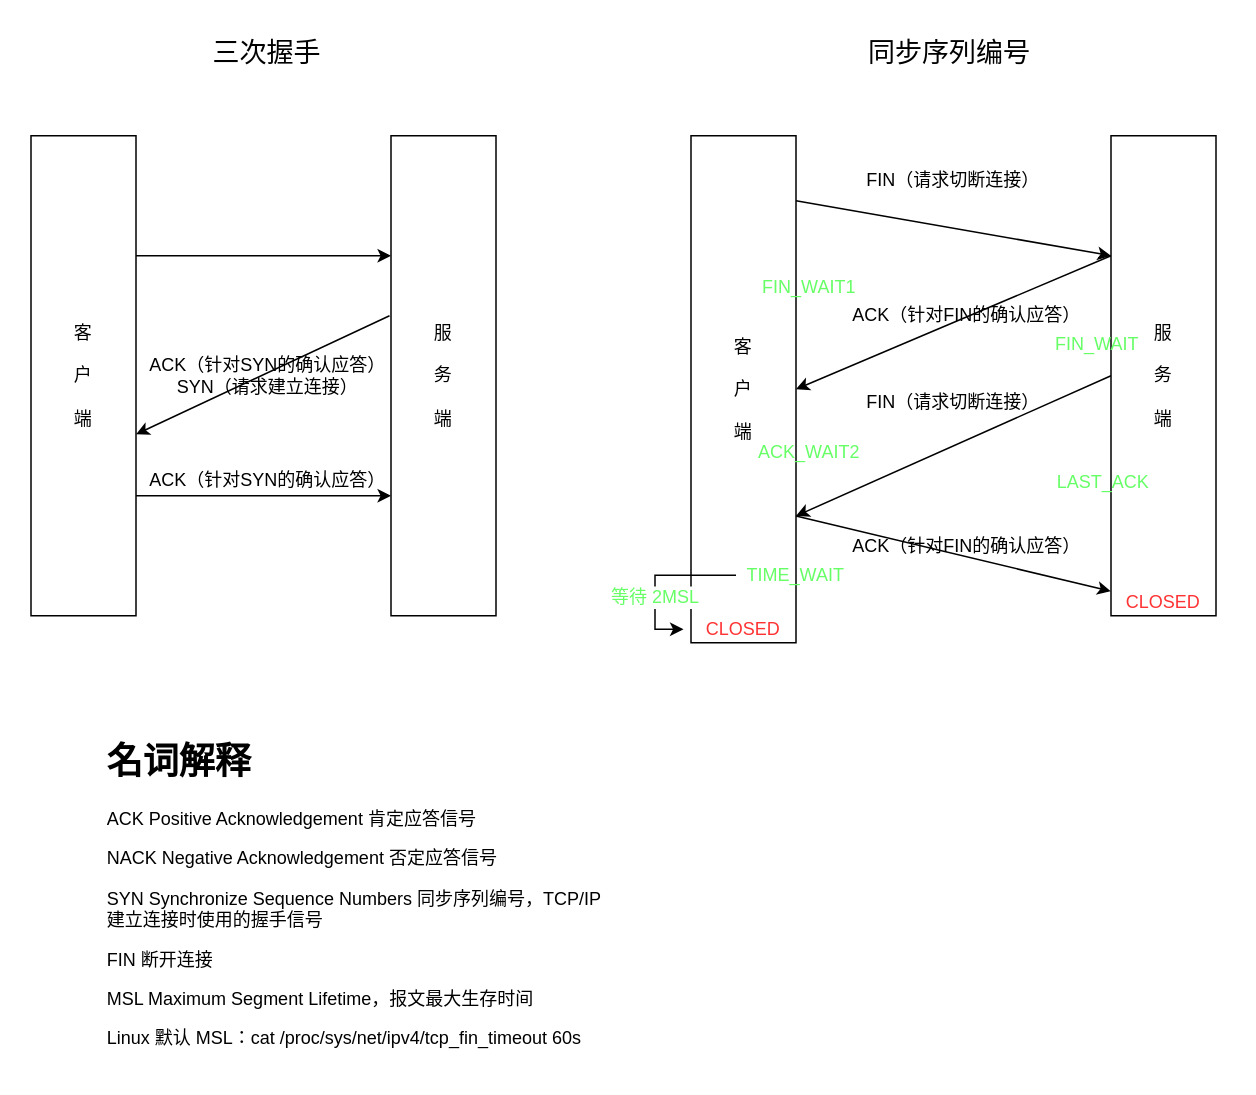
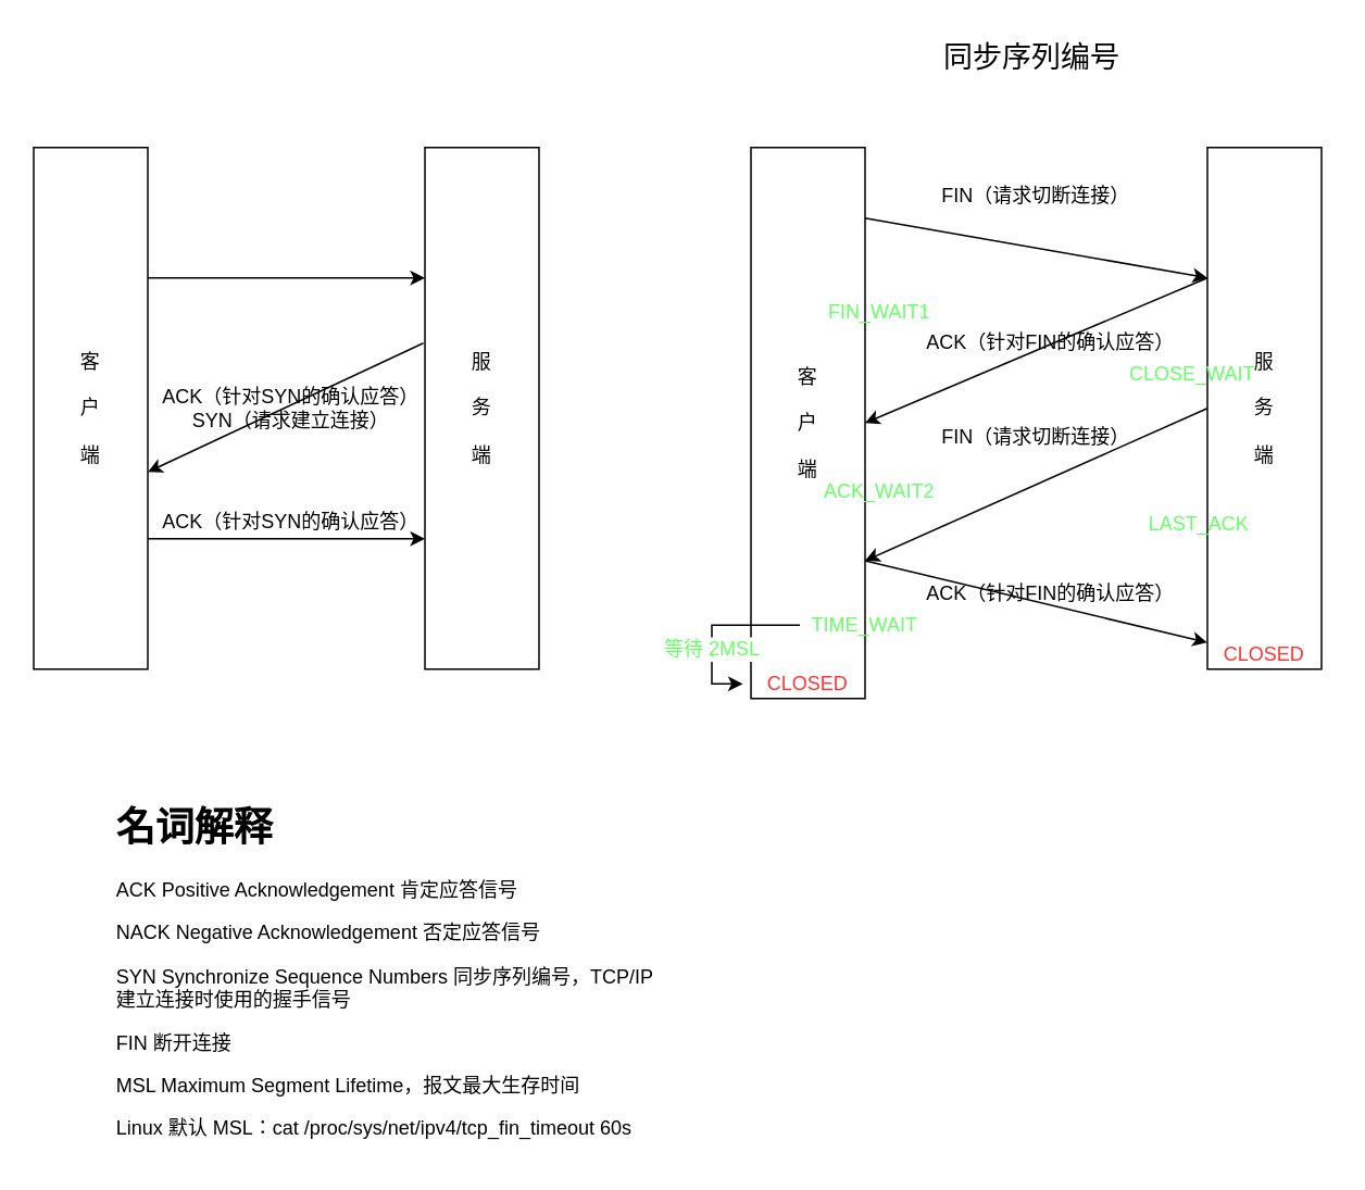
  <mxCell id="0" />
  <mxCell id="1" parent="0" />
  <mxCell id="2" style="edgeStyle=orthogonalEdgeStyle;rounded=0;orthogonalLoop=1;jettySize=auto;html=1;exitX=1;exitY=0.25;exitDx=0;exitDy=0;entryX=0;entryY=0.25;entryDx=0;entryDy=0;fontSize=18;" parent="1" source="4" target="7" edge="1"><mxGeometry relative="1" as="geometry" /></mxCell>
  <mxCell id="3" style="edgeStyle=orthogonalEdgeStyle;rounded=0;orthogonalLoop=1;jettySize=auto;html=1;exitX=1;exitY=0.75;exitDx=0;exitDy=0;entryX=0;entryY=0.75;entryDx=0;entryDy=0;fontSize=18;" parent="1" source="4" target="7" edge="1"><mxGeometry relative="1" as="geometry" /></mxCell>
  <mxCell id="4" value="客&lt;br&gt;&lt;br&gt;户&lt;br&gt;&lt;br&gt;端" style="rounded=0;whiteSpace=wrap;html=1;" parent="1" vertex="1"><mxGeometry x="20" y="90" width="70" height="320" as="geometry" /></mxCell>
- <mxCell id="5" value="三次握手" style="text;html=1;strokeColor=none;fillColor=none;align=center;verticalAlign=middle;whiteSpace=wrap;rounded=0;fontSize=18;" parent="1" vertex="1"><mxGeometry x="95" y="20" width="165" height="30" as="geometry" /></mxCell>
  <mxCell id="6" style="rounded=0;orthogonalLoop=1;jettySize=auto;html=1;exitX=-0.014;exitY=0.375;exitDx=0;exitDy=0;entryX=1;entryY=0.622;entryDx=0;entryDy=0;fontSize=18;entryPerimeter=0;exitPerimeter=0;" parent="1" source="7" target="4" edge="1"><mxGeometry relative="1" as="geometry" /></mxCell>
  <mxCell id="7" value="服&lt;br&gt;&lt;br&gt;务&lt;br&gt;&lt;br&gt;端" style="rounded=0;whiteSpace=wrap;html=1;" parent="1" vertex="1"><mxGeometry x="260" y="90" width="70" height="320" as="geometry" /></mxCell>
  <mxCell id="8" style="edgeStyle=none;rounded=0;orthogonalLoop=1;jettySize=auto;html=1;exitX=1;exitY=0.128;exitDx=0;exitDy=0;entryX=0;entryY=0.25;entryDx=0;entryDy=0;fontSize=18;exitPerimeter=0;" parent="1" source="10" target="13" edge="1"><mxGeometry relative="1" as="geometry"><mxPoint x="530" y="130" as="sourcePoint" /><mxPoint x="740" y="130" as="targetPoint" /></mxGeometry></mxCell>
  <mxCell id="9" style="edgeStyle=none;rounded=0;orthogonalLoop=1;jettySize=auto;html=1;exitX=1;exitY=0.75;exitDx=0;exitDy=0;fontSize=18;entryX=-0.002;entryY=0.949;entryDx=0;entryDy=0;entryPerimeter=0;" parent="1" source="10" target="13" edge="1"><mxGeometry relative="1" as="geometry"><mxPoint x="530" y="370" as="sourcePoint" /><mxPoint x="740" y="370" as="targetPoint" /></mxGeometry></mxCell>
  <mxCell id="10" value="客&lt;br&gt;&lt;br&gt;户&lt;br&gt;&lt;br&gt;端" style="rounded=0;whiteSpace=wrap;html=1;" parent="1" vertex="1"><mxGeometry x="460" y="90" width="70" height="338" as="geometry" /></mxCell>
  <mxCell id="11" style="edgeStyle=none;rounded=0;orthogonalLoop=1;jettySize=auto;html=1;entryX=1;entryY=0.75;entryDx=0;entryDy=0;fontSize=18;exitX=0;exitY=0.5;exitDx=0;exitDy=0;" parent="1" source="13" target="10" edge="1"><mxGeometry relative="1" as="geometry" /></mxCell>
  <mxCell id="12" style="edgeStyle=none;rounded=0;orthogonalLoop=1;jettySize=auto;html=1;fontSize=18;exitX=0;exitY=0.25;exitDx=0;exitDy=0;entryX=1;entryY=0.5;entryDx=0;entryDy=0;" parent="1" source="13" target="10" edge="1"><mxGeometry relative="1" as="geometry"><mxPoint x="736" y="128" as="sourcePoint" /></mxGeometry></mxCell>
  <mxCell id="13" value="服&lt;br&gt;&lt;br&gt;务&lt;br&gt;&lt;br&gt;端" style="rounded=0;whiteSpace=wrap;html=1;" parent="1" vertex="1"><mxGeometry x="740" y="90" width="70" height="320" as="geometry" /></mxCell>
  <mxCell id="14" value="同步序列编号" style="text;html=1;strokeColor=none;fillColor=none;align=center;verticalAlign=middle;whiteSpace=wrap;rounded=0;fontSize=18;" parent="1" vertex="1"><mxGeometry x="550" y="20" width="165" height="30" as="geometry" /></mxCell>
  <mxCell id="15" value="ACK（针对SYN的确认应答）&lt;br&gt;SYN（请求建立连接）" style="text;html=1;strokeColor=none;fillColor=none;align=center;verticalAlign=middle;whiteSpace=wrap;rounded=0;fontSize=12;" parent="1" vertex="1"><mxGeometry x="93.75" y="240" width="167.5" height="20" as="geometry" /></mxCell>
  <mxCell id="16" value="ACK（针对SYN的确认应答）" style="text;html=1;strokeColor=none;fillColor=none;align=center;verticalAlign=middle;whiteSpace=wrap;rounded=0;fontSize=12;" parent="1" vertex="1"><mxGeometry x="93.75" y="310" width="167.5" height="20" as="geometry" /></mxCell>
  <mxCell id="17" value="FIN（请求切断连接）" style="text;html=1;strokeColor=none;fillColor=none;align=center;verticalAlign=middle;whiteSpace=wrap;rounded=0;fontSize=12;" parent="1" vertex="1"><mxGeometry x="570" y="110" width="130" height="20" as="geometry" /></mxCell>
  <mxCell id="18" value="ACK（针对FIN的确认应答）" style="text;html=1;strokeColor=none;fillColor=none;align=center;verticalAlign=middle;whiteSpace=wrap;rounded=0;fontSize=12;" parent="1" vertex="1"><mxGeometry x="564" y="200" width="160" height="20" as="geometry" /></mxCell>
  <mxCell id="19" value="ACK（针对FIN的确认应答）" style="text;html=1;strokeColor=none;fillColor=none;align=center;verticalAlign=middle;whiteSpace=wrap;rounded=0;fontSize=12;" parent="1" vertex="1"><mxGeometry x="564" y="354" width="160" height="20" as="geometry" /></mxCell>
  <mxCell id="20" value="FIN（请求切断连接）" style="text;html=1;strokeColor=none;fillColor=none;align=center;verticalAlign=middle;whiteSpace=wrap;rounded=0;fontSize=12;" parent="1" vertex="1"><mxGeometry x="570" y="258" width="130" height="20" as="geometry" /></mxCell>
  <mxCell id="21" value="&lt;h1&gt;名词解释&lt;/h1&gt;&lt;p&gt;ACK Positive Acknowledgement 肯定应答信号&lt;/p&gt;&lt;p&gt;NACK&amp;nbsp;Negative Acknowledgement 否定应答信号&lt;/p&gt;&lt;p&gt;SYN Synchronize Sequence Numbers 同步序列编号，TCP/IP建立连接时使用的握手信号&lt;/p&gt;&lt;p&gt;FIN 断开连接&lt;/p&gt;&lt;p&gt;MSL Maximum Segment Lifetime，报文最大生存时间&lt;br&gt;&lt;/p&gt;&lt;p&gt;Linux 默认 MSL：cat /proc/sys/net/ipv4/tcp_fin_timeout 60s&lt;/p&gt;" style="text;html=1;strokeColor=none;fillColor=none;spacing=5;spacingTop=-20;whiteSpace=wrap;overflow=hidden;rounded=0;fontSize=12;" parent="1" vertex="1"><mxGeometry x="66" y="488" width="340" height="220" as="geometry" /></mxCell>
  <mxCell id="22" value="FIN_WAIT1" style="text;html=1;strokeColor=none;fillColor=none;align=center;verticalAlign=middle;whiteSpace=wrap;rounded=0;fontSize=12;fontColor=#66FF66;" parent="1" vertex="1"><mxGeometry x="499" y="182" width="80" height="18" as="geometry" /></mxCell>
- <mxCell id="23" value="FIN_WAIT" style="text;html=1;strokeColor=none;fillColor=none;align=center;verticalAlign=middle;whiteSpace=wrap;rounded=0;fontSize=12;fontColor=#66FF66;" parent="1" vertex="1"><mxGeometry x="686" y="220" width="90" height="18" as="geometry" /></mxCell>
+ <mxCell id="23" value="CLOSE_WAIT" style="text;html=1;strokeColor=none;fillColor=none;align=center;verticalAlign=middle;whiteSpace=wrap;rounded=0;fontSize=12;fontColor=#66FF66;" parent="1" vertex="1"><mxGeometry x="686" y="220" width="90" height="18" as="geometry" /></mxCell>
  <mxCell id="24" value="ACK_WAIT2" style="text;html=1;strokeColor=none;fillColor=none;align=center;verticalAlign=middle;whiteSpace=wrap;rounded=0;fontSize=12;fontColor=#66FF66;" parent="1" vertex="1"><mxGeometry x="499" y="292" width="80" height="18" as="geometry" /></mxCell>
  <mxCell id="25" style="edgeStyle=none;rounded=0;orthogonalLoop=1;jettySize=auto;html=1;entryX=0.5;entryY=1;entryDx=0;entryDy=0;fontSize=12;" parent="1" source="24" target="24" edge="1"><mxGeometry relative="1" as="geometry" /></mxCell>
  <mxCell id="26" value="LAST_ACK" style="text;html=1;strokeColor=none;fillColor=none;align=center;verticalAlign=middle;whiteSpace=wrap;rounded=0;fontSize=12;fontColor=#66FF66;" parent="1" vertex="1"><mxGeometry x="690" y="312" width="90" height="18" as="geometry" /></mxCell>
  <mxCell id="27" value="等待 2MSL" style="edgeStyle=none;rounded=0;orthogonalLoop=1;jettySize=auto;html=1;entryX=0;entryY=0.5;entryDx=0;entryDy=0;fontSize=12;fontColor=#66FF66;exitX=0;exitY=0.5;exitDx=0;exitDy=0;" parent="1" source="28" target="29" edge="1"><mxGeometry x="-0.009" y="15" relative="1" as="geometry"><Array as="points"><mxPoint x="436" y="383" /><mxPoint x="436" y="419" /></Array><mxPoint x="-15" y="15" as="offset" /></mxGeometry></mxCell>
  <mxCell id="28" value="TIME_WAIT" style="text;html=1;strokeColor=none;fillColor=none;align=center;verticalAlign=middle;whiteSpace=wrap;rounded=0;fontSize=12;fontColor=#66FF66;" parent="1" vertex="1"><mxGeometry x="490" y="374" width="80" height="18" as="geometry" /></mxCell>
  <mxCell id="29" value="CLOSED" style="text;html=1;strokeColor=none;fillColor=none;align=center;verticalAlign=middle;whiteSpace=wrap;rounded=0;fontSize=12;fontColor=#FF3333;" parent="1" vertex="1"><mxGeometry x="455" y="410" width="80" height="18" as="geometry" /></mxCell>
  <mxCell id="30" value="CLOSED" style="text;html=1;strokeColor=none;fillColor=none;align=center;verticalAlign=middle;whiteSpace=wrap;rounded=0;fontSize=12;fontColor=#FF3333;" parent="1" vertex="1"><mxGeometry x="735" y="392" width="80" height="18" as="geometry" /></mxCell>
